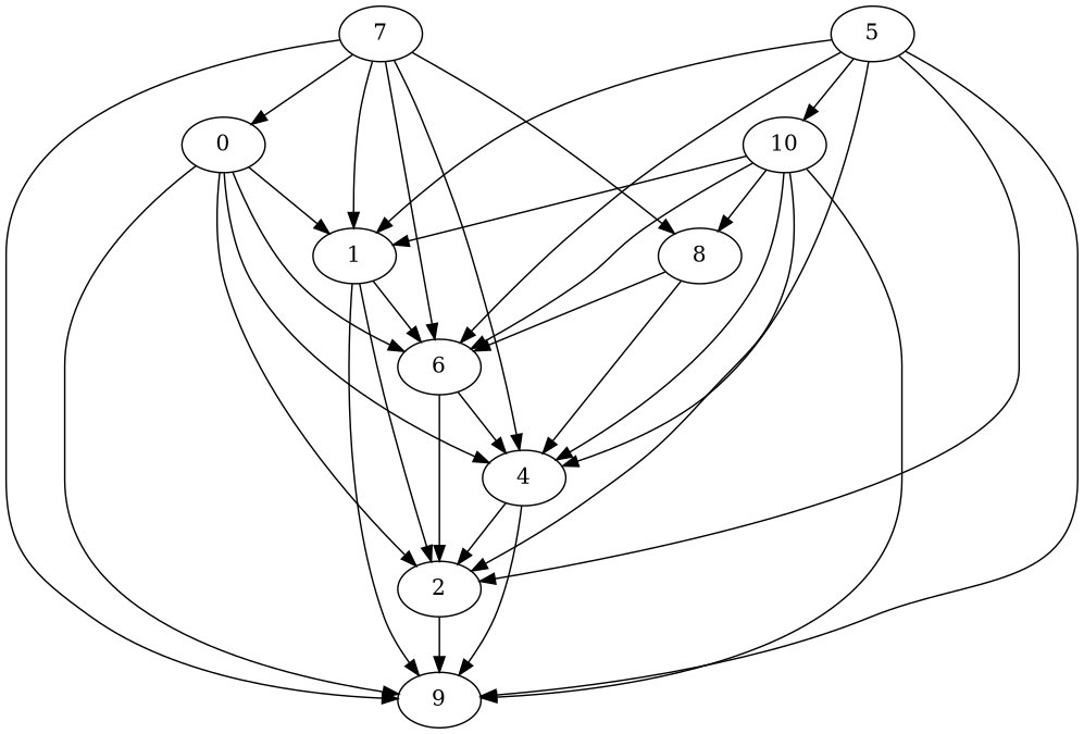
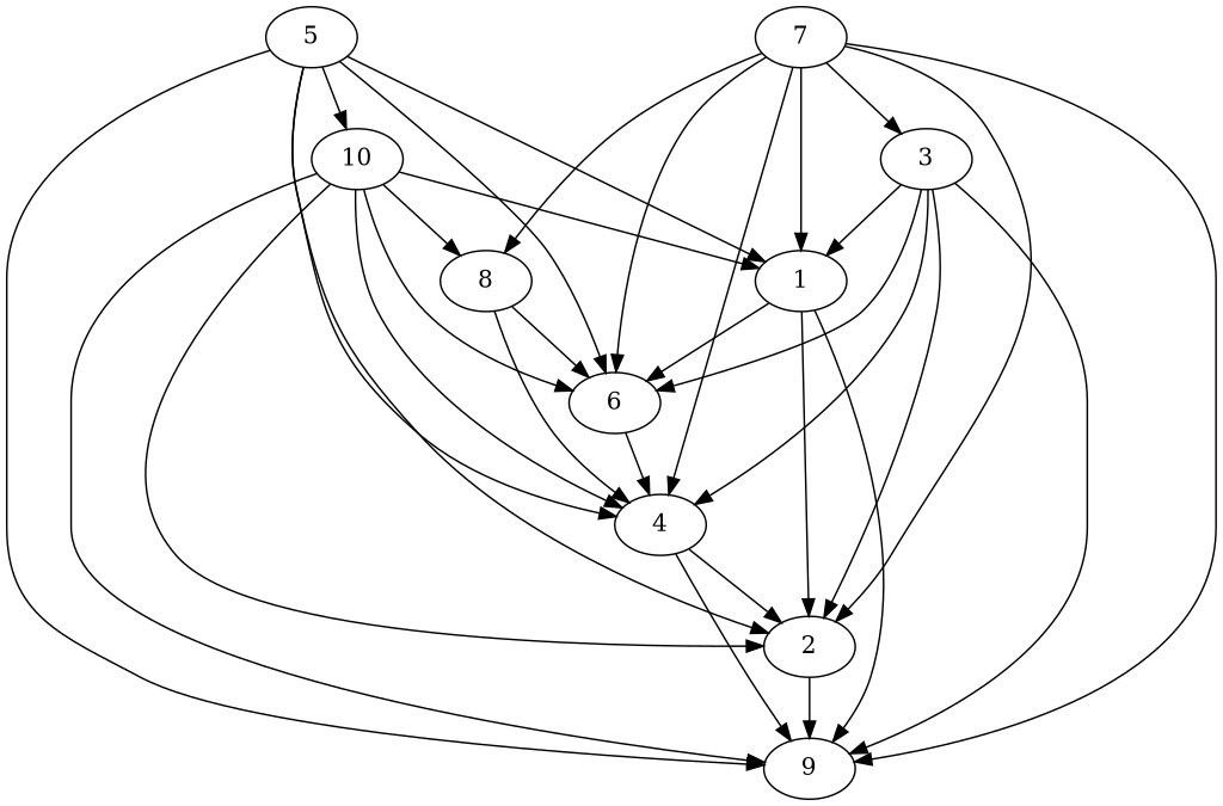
  digraph {
    1
    2
    6
    9
    4
-   3 [label=0]
+   3
    5
    10
    8
    7
    1 -> 2
    1 -> 6
    1 -> 9
    2 -> 9
    6 -> 4
    4 -> 2
    4 -> 9
    3 -> 1
    3 -> 2
    3 -> 6
    3 -> 9
    3 -> 4
    5 -> 1
    5 -> 2
    5 -> 6
    5 -> 9
    5 -> 4
    5 -> 10
    10 -> 1
    10 -> 2
    10 -> 6
    10 -> 9
    10 -> 4
    10 -> 8
    8 -> 6
    8 -> 4
    7 -> 1
-   6 -> 2
+   7 -> 2
    7 -> 6
    7 -> 9
    7 -> 4
    7 -> 3
    7 -> 8
  }
